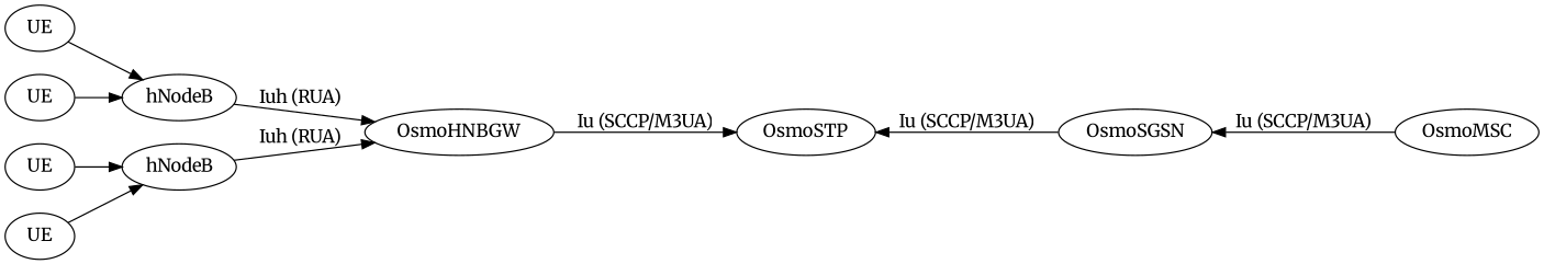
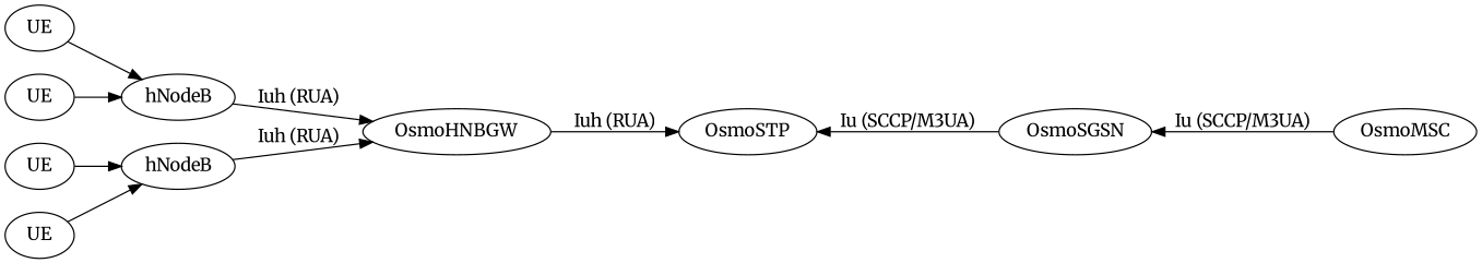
  digraph {
    fontname=Merriweather
    rankdir=LR
    node [fontname=Merriweather]
    edge [fontname=Merriweather]
    n1 [label=UE]
    n2 [label=hNodeB]
    n3 [label=OsmoHNBGW]
    n4 [label=UE]
    n5 [label=UE]
    n6 [label=hNodeB]
    n7 [label=UE]
    n8 [label=OsmoSTP]
    n9 [label=OsmoSGSN]
    n10 [label=OsmoMSC]
    n1 -> n2
    n2 -> n3 [label="Iuh (RUA)"]
-   n3 -> n8 [label="Iu (SCCP/M3UA)"]
+   n3 -> n8 [label="Iuh (RUA)"]
    n4 -> n2
    n5 -> n6
    n6 -> n3 [label="Iuh (RUA)"]
    n7 -> n6
    n8 -> n9 [dir=back label="Iu (SCCP/M3UA)"]
    n9 -> n10 [dir=back label="Iu (SCCP/M3UA)"]
  }
